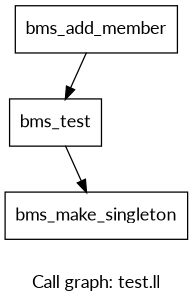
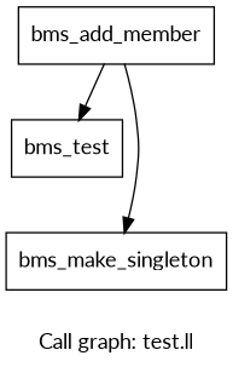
  digraph {
    fontname=Lato
    label="Call graph: test.ll"
    node [fontname=Lato shape=record]
    edge [fontname=Lato]
    n1 [label="{bms_test}"]
    n2 [label="{bms_make_singleton}"]
    n3 [label="{bms_add_member}"]
-   n1 -> n2
+   n3 -> n2
    n3 -> n1
  }
